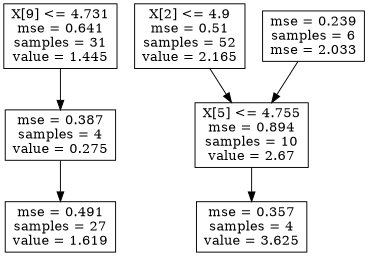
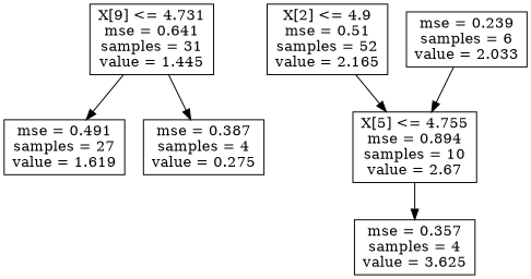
  digraph {
    node [shape=box]
    n1 [label="X[9] <= 4.731\nmse = 0.641\nsamples = 31\nvalue = 1.445"]
    n2 [label="mse = 0.491\nsamples = 27\nvalue = 1.619"]
    n3 [label="mse = 0.387\nsamples = 4\nvalue = 0.275"]
    n4 [label="X[2] <= 4.9\nmse = 0.51\nsamples = 52\nvalue = 2.165"]
    n5 [label="X[5] <= 4.755\nmse = 0.894\nsamples = 10\nvalue = 2.67"]
    n6 [label="mse = 0.357\nsamples = 4\nvalue = 3.625"]
-   n7 [label="mse = 0.239\nsamples = 6\nmse = 2.033"]
-   n3 -> n2
+   n7 [label="mse = 0.239\nsamples = 6\nvalue = 2.033"]
+   n1 -> n2
    n1 -> n3
    n4 -> n5
    n5 -> n6
    n7 -> n5
  }
